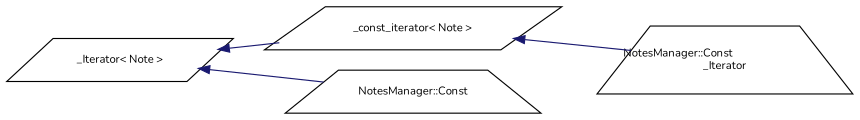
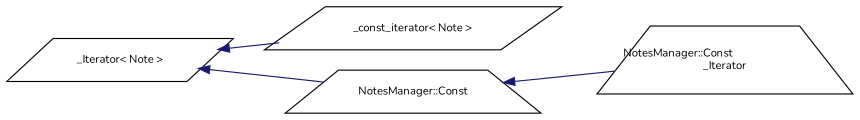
  digraph {
    fontname=Nunito
    rankdir=LR
    node [color=black fillcolor=white fontname=Nunito fontsize=10 shape=parallelogram style=filled]
    edge [color=midnightblue dir=back fontname=Nunito fontsize=10 labelfontname=Helvetica labelfontsize=10 style=solid]
    n1 [height=0.2 label="_Iterator\< Note \>" width=0.4]
    n2 [height=0.2 label="_const_iterator\< Note \>" width=0.4]
    n3 [height=0.2 label="NotesManager::Const" shape=trapezium width=0.4]
    n4 [height=0.2 label="NotesManager::Const\l_Iterator" shape=trapezium width=0.4]
    n1 -> n2
    n1 -> n3
-   n2 -> n4
+   n3 -> n4
  }
